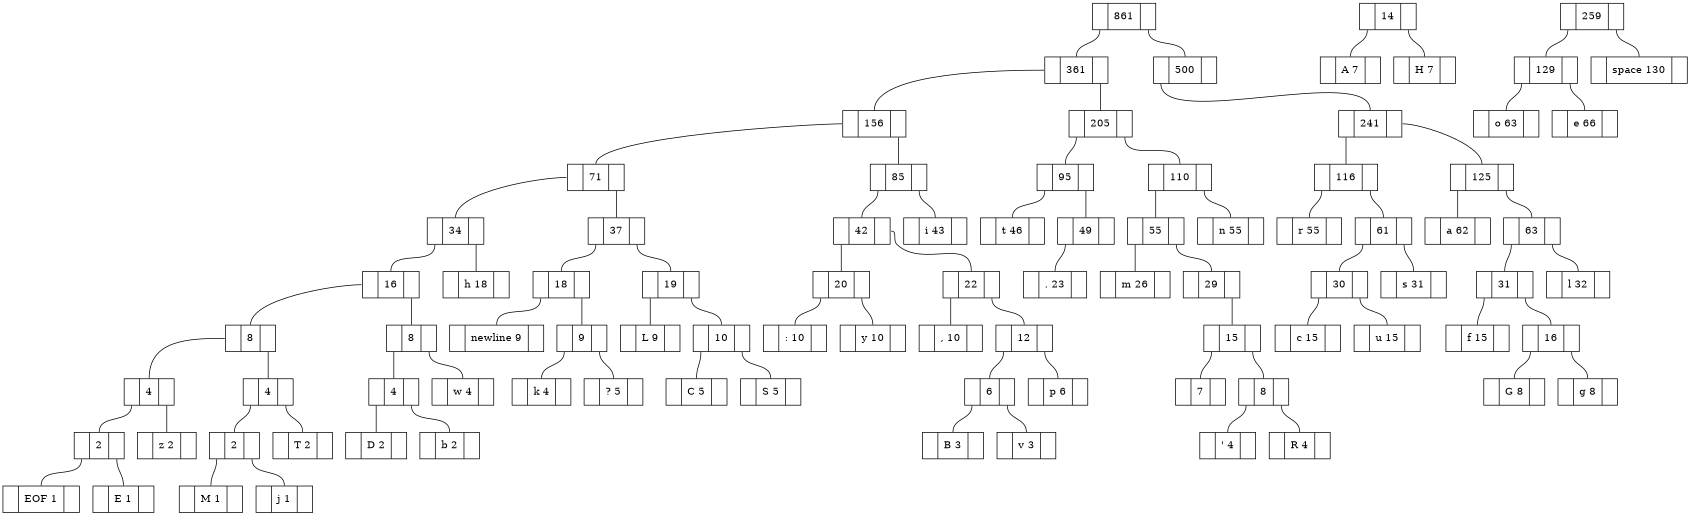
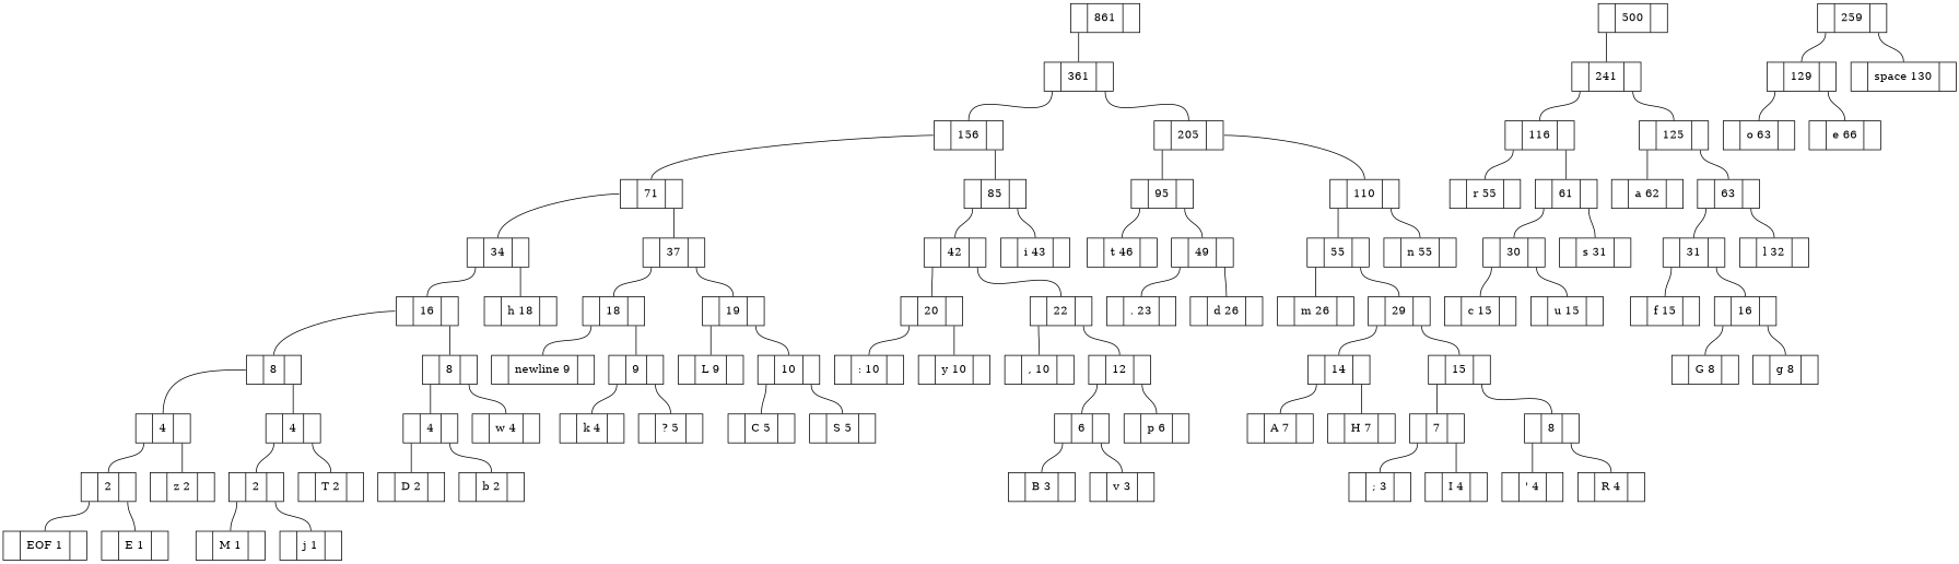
  graph {
    fontname="DejaVu Serif"
    node [fontname="DejaVu Serif" shape=record]
    edge [fontname="DejaVu Serif" headport=f1 tailport=f0]
    n1 [label="<f0> |<f1>   861|<f2> "]
    n2 [label="<f0> |<f1>   361|<f2> "]
    n3 [label="<f0> |<f1>   500|<f2> "]
    n4 [label="<f0> |<f1>   156|<f2> "]
    n5 [label="<f0> |<f1>   205|<f2> "]
    n6 [label="<f0> |<f1>   241|<f2> "]
    n7 [label="<f0> |<f1>   71|<f2> "]
    n8 [label="<f0> |<f1>   85|<f2> "]
    n9 [label="<f0> |<f1>   95|<f2> "]
    n10 [label="<f0> |<f1>   110|<f2> "]
    n11 [label="<f0> |<f1>   34|<f2> "]
    n12 [label="<f0> |<f1>   37|<f2> "]
    n13 [label="<f0> |<f1>   42|<f2> "]
    n14 [label="<f0> |<f1> i 43|<f2> "]
    n15 [label="<f0> |<f1>   16|<f2> "]
    n16 [label="<f0> |<f1> h 18|<f2> "]
    n17 [label="<f0> |<f1>   18|<f2> "]
    n18 [label="<f0> |<f1>   19|<f2> "]
    n19 [label="<f0> |<f1>   8|<f2> "]
    n20 [label="<f0> |<f1>   8|<f2> "]
    n21 [label="<f0> |<f1>   4|<f2> "]
    n22 [label="<f0> |<f1>   4|<f2> "]
    n23 [label="<f0> |<f1>   4|<f2> "]
    n24 [label="<f0> |<f1> w 4|<f2> "]
    n25 [label="<f0> |<f1>   2|<f2> "]
    n26 [label="<f0> |<f1> z 2|<f2> "]
    n27 [label="<f0> |<f1>   2|<f2> "]
    n28 [label="<f0> |<f1> T 2|<f2> "]
    n29 [label="<f0> |<f1> EOF 1|<f2> "]
    n30 [label="<f0> |<f1> E 1|<f2> "]
    n31 [label="<f0> |<f1> M 1|<f2> "]
    n32 [label="<f0> |<f1> j 1|<f2> "]
    n33 [label="<f0> |<f1> D 2|<f2> "]
    n34 [label="<f0> |<f1> b 2|<f2> "]
    n35 [label="<f0> |<f1> newline 9|<f2> "]
    n36 [label="<f0> |<f1>   9|<f2> "]
    n37 [label="<f0> |<f1> L 9|<f2> "]
    n38 [label="<f0> |<f1>   10|<f2> "]
    n39 [label="<f0> |<f1> k 4|<f2> "]
    n40 [label="<f0> |<f1> ? 5|<f2> "]
    n41 [label="<f0> |<f1> C 5|<f2> "]
    n42 [label="<f0> |<f1> S 5|<f2> "]
    n43 [label="<f0> |<f1>   20|<f2> "]
    n44 [label="<f0> |<f1>   22|<f2> "]
    n45 [label="<f0> |<f1> : 10|<f2> "]
    n46 [label="<f0> |<f1> y 10|<f2> "]
    n47 [label="<f0> |<f1> , 10|<f2> "]
    n48 [label="<f0> |<f1>   12|<f2> "]
    n49 [label="<f0> |<f1>   6|<f2> "]
    n50 [label="<f0> |<f1> p 6|<f2> "]
    n51 [label="<f0> |<f1> B 3|<f2> "]
    n52 [label="<f0> |<f1> v 3|<f2> "]
    n53 [label="<f0> |<f1> t 46|<f2> "]
    n54 [label="<f0> |<f1>   49|<f2> "]
    n55 [label="<f0> |<f1>   55|<f2> "]
    n56 [label="<f0> |<f1> n 55|<f2> "]
    n57 [label="<f0> |<f1> . 23|<f2> "]
+   n58 [label="<f0> |<f1> d 26|<f2> "]
    n59 [label="<f0> |<f1> m 26|<f2> "]
    n60 [label="<f0> |<f1>   29|<f2> "]
    n61 [label="<f0> |<f1>   14|<f2> "]
    n62 [label="<f0> |<f1>   15|<f2> "]
    n63 [label="<f0> |<f1> A 7|<f2> "]
    n64 [label="<f0> |<f1> H 7|<f2> "]
    n65 [label="<f0> |<f1>   7|<f2> "]
    n66 [label="<f0> |<f1>   8|<f2> "]
+   n67 [label="<f0> |<f1> ; 3|<f2> "]
+   n68 [label="<f0> |<f1> I 4|<f2> "]
    n69 [label="<f0> |<f1> ' 4|<f2> "]
    n70 [label="<f0> |<f1> R 4|<f2> "]
    n71 [label="<f0> |<f1>   116|<f2> "]
    n72 [label="<f0> |<f1>   125|<f2> "]
    n73 [label="<f0> |<f1>   259|<f2> "]
    n74 [label="<f0> |<f1>   129|<f2> "]
    n75 [label="<f0> |<f1> space 130|<f2> "]
    n76 [label="<f0> |<f1> r 55|<f2> "]
    n77 [label="<f0> |<f1>   61|<f2> "]
    n78 [label="<f0> |<f1> a 62|<f2> "]
    n79 [label="<f0> |<f1>   63|<f2> "]
    n80 [label="<f0> |<f1>   30|<f2> "]
    n81 [label="<f0> |<f1> s 31|<f2> "]
    n82 [label="<f0> |<f1> c 15|<f2> "]
    n83 [label="<f0> |<f1> u 15|<f2> "]
    n84 [label="<f0> |<f1>   31|<f2> "]
    n85 [label="<f0> |<f1> l 32|<f2> "]
    n86 [label="<f0> |<f1> f 15|<f2> "]
    n87 [label="<f0> |<f1>   16|<f2> "]
    n88 [label="<f0> |<f1> G 8|<f2> "]
    n89 [label="<f0> |<f1> g 8|<f2> "]
    n90 [label="<f0> |<f1> o 63|<f2> "]
    n91 [label="<f0> |<f1> e 66|<f2> "]
    n1 -- n2
-   n1 -- n3 [tailport=f2]
    n2 -- n4
    n2 -- n5 [tailport=f2]
    n3 -- n6
    n4 -- n7
    n4 -- n8 [tailport=f2]
    n5 -- n9
    n5 -- n10 [tailport=f2]
    n6 -- n71
    n6 -- n72 [tailport=f2]
    n7 -- n11
    n7 -- n12 [tailport=f2]
    n8 -- n13
    n8 -- n14 [tailport=f2]
    n9 -- n53
    n9 -- n54 [tailport=f2]
    n10 -- n55
    n10 -- n56 [tailport=f2]
    n11 -- n15
    n11 -- n16 [tailport=f2]
    n12 -- n17
    n12 -- n18 [tailport=f2]
    n13 -- n43
    n13 -- n44 [tailport=f2]
    n15 -- n19
    n15 -- n20 [tailport=f2]
    n17 -- n35
    n17 -- n36 [tailport=f2]
    n18 -- n37
    n18 -- n38 [tailport=f2]
    n19 -- n21
    n19 -- n22 [tailport=f2]
    n20 -- n23
    n20 -- n24 [tailport=f2]
    n21 -- n25
    n21 -- n26 [tailport=f2]
    n22 -- n27
    n22 -- n28 [tailport=f2]
    n23 -- n33
    n23 -- n34 [tailport=f2]
    n25 -- n29
    n25 -- n30 [tailport=f2]
    n27 -- n31
    n27 -- n32 [tailport=f2]
    n36 -- n39
    n36 -- n40 [tailport=f2]
    n38 -- n41
    n38 -- n42 [tailport=f2]
    n43 -- n45
    n43 -- n46 [tailport=f2]
    n44 -- n47
    n44 -- n48 [tailport=f2]
    n48 -- n49
    n48 -- n50 [tailport=f2]
    n49 -- n51
    n49 -- n52 [tailport=f2]
    n54 -- n57
+   n54 -- n58 [tailport=f2]
    n55 -- n59
    n55 -- n60 [tailport=f2]
+   n60 -- n61
    n60 -- n62 [tailport=f2]
    n61 -- n63
    n61 -- n64 [tailport=f2]
    n62 -- n65
    n62 -- n66 [tailport=f2]
+   n65 -- n67
+   n65 -- n68 [tailport=f2]
    n66 -- n69
    n66 -- n70 [tailport=f2]
    n71 -- n76
    n71 -- n77 [tailport=f2]
    n72 -- n78
    n72 -- n79 [tailport=f2]
    n73 -- n74
    n73 -- n75 [tailport=f2]
    n74 -- n90
    n74 -- n91 [tailport=f2]
    n77 -- n80
    n77 -- n81 [tailport=f2]
    n79 -- n84
    n79 -- n85 [tailport=f2]
    n80 -- n82
    n80 -- n83 [tailport=f2]
    n84 -- n86
    n84 -- n87 [tailport=f2]
    n87 -- n88
    n87 -- n89 [tailport=f2]
  }
